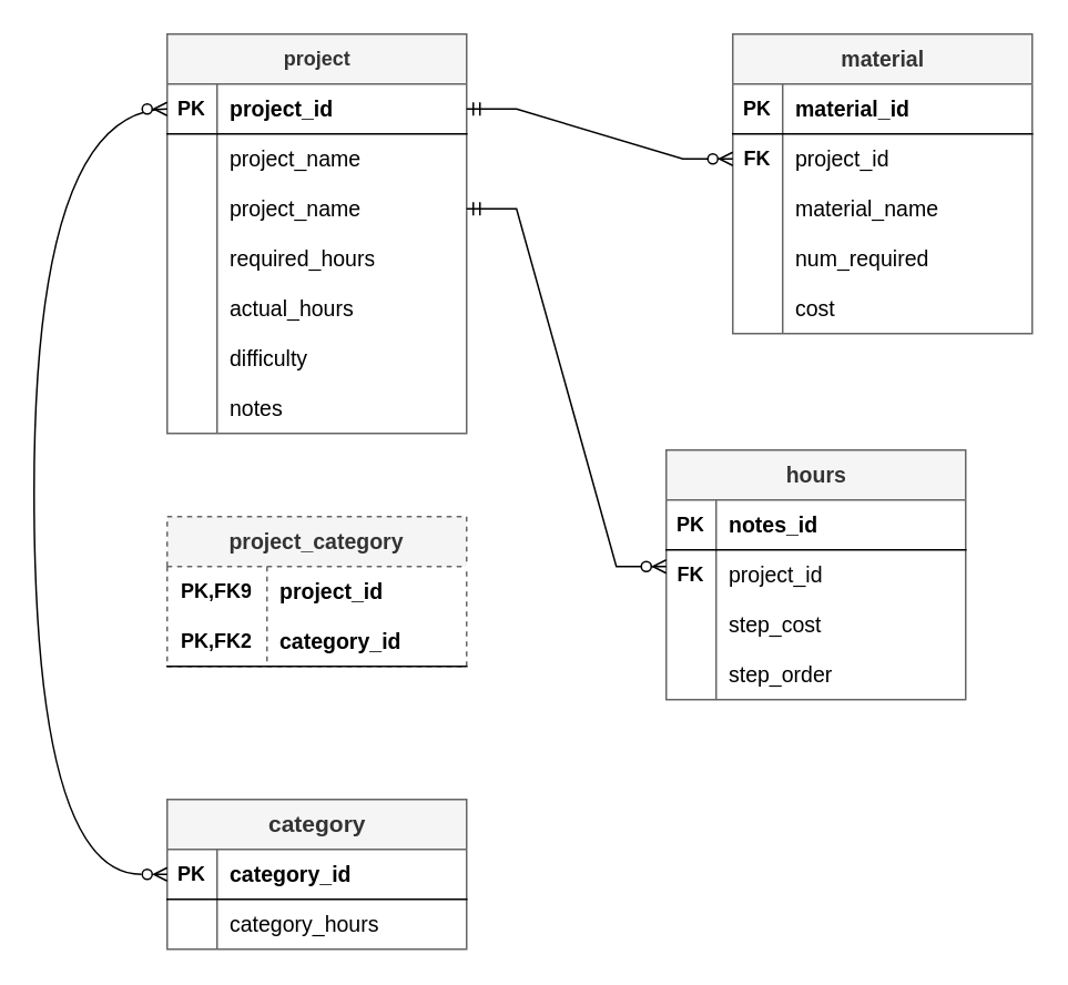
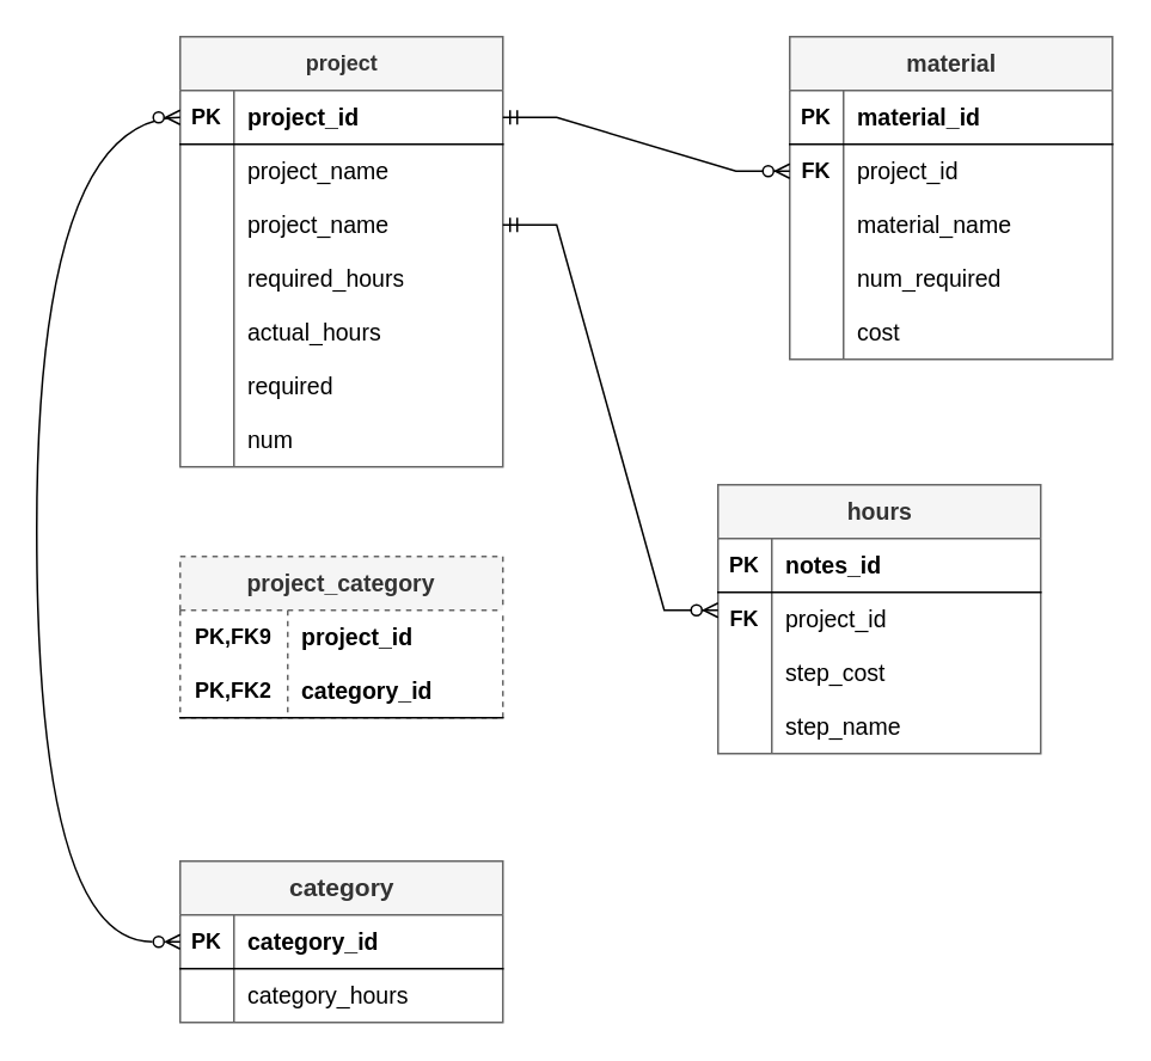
  <mxCell id="0" />
  <mxCell id="1" parent="0" />
  <mxCell id="2" value="project" style="shape=table;startSize=30;container=1;collapsible=1;childLayout=tableLayout;fixedRows=1;rowLines=0;fontStyle=1;align=center;resizeLast=1;html=1;fillColor=#f5f5f5;fontColor=#333333;strokeColor=#666666;" vertex="1" parent="1"><mxGeometry x="100" y="20" width="180" height="240" as="geometry" /></mxCell>
  <mxCell id="3" value="" style="shape=tableRow;horizontal=0;startSize=0;swimlaneHead=0;swimlaneBody=0;fillColor=none;collapsible=0;dropTarget=0;points=[[0,0.5],[1,0.5]];portConstraint=eastwest;top=0;left=0;right=0;bottom=1;" vertex="1" parent="2"><mxGeometry y="30" width="180" height="30" as="geometry" /></mxCell>
  <mxCell id="4" value="PK" style="shape=partialRectangle;connectable=0;fillColor=none;top=0;left=0;bottom=0;right=0;fontStyle=1;overflow=hidden;whiteSpace=wrap;html=1;" vertex="1" parent="3"><mxGeometry width="30" height="30" as="geometry"><mxRectangle width="30" height="30" as="alternateBounds" /></mxGeometry></mxCell>
  <mxCell id="5" value="project_id" style="shape=partialRectangle;connectable=0;fillColor=none;top=0;left=0;bottom=0;right=0;align=left;spacingLeft=6;fontStyle=1;overflow=hidden;whiteSpace=wrap;html=1;fontSize=13;" vertex="1" parent="3"><mxGeometry x="30" width="150" height="30" as="geometry"><mxRectangle width="150" height="30" as="alternateBounds" /></mxGeometry></mxCell>
  <mxCell id="6" value="" style="shape=tableRow;horizontal=0;startSize=0;swimlaneHead=0;swimlaneBody=0;fillColor=none;collapsible=0;dropTarget=0;points=[[0,0.5],[1,0.5]];portConstraint=eastwest;top=0;left=0;right=0;bottom=0;" vertex="1" parent="2"><mxGeometry y="60" width="180" height="30" as="geometry" /></mxCell>
  <mxCell id="7" value="" style="shape=partialRectangle;connectable=0;fillColor=none;top=0;left=0;bottom=0;right=0;editable=1;overflow=hidden;whiteSpace=wrap;html=1;" vertex="1" parent="6"><mxGeometry width="30" height="30" as="geometry"><mxRectangle width="30" height="30" as="alternateBounds" /></mxGeometry></mxCell>
  <mxCell id="8" value="project_name" style="shape=partialRectangle;connectable=0;fillColor=none;top=0;left=0;bottom=0;right=0;align=left;spacingLeft=6;overflow=hidden;whiteSpace=wrap;html=1;fontSize=13;" vertex="1" parent="6"><mxGeometry x="30" width="150" height="30" as="geometry"><mxRectangle width="150" height="30" as="alternateBounds" /></mxGeometry></mxCell>
  <mxCell id="9" value="" style="shape=tableRow;horizontal=0;startSize=0;swimlaneHead=0;swimlaneBody=0;fillColor=none;collapsible=0;dropTarget=0;points=[[0,0.5],[1,0.5]];portConstraint=eastwest;top=0;left=0;right=0;bottom=0;" vertex="1" parent="2"><mxGeometry y="90" width="180" height="30" as="geometry" /></mxCell>
  <mxCell id="10" value="" style="shape=partialRectangle;connectable=0;fillColor=none;top=0;left=0;bottom=0;right=0;editable=1;overflow=hidden;whiteSpace=wrap;html=1;" vertex="1" parent="9"><mxGeometry width="30" height="30" as="geometry"><mxRectangle width="30" height="30" as="alternateBounds" /></mxGeometry></mxCell>
  <mxCell id="11" value="project_name" style="shape=partialRectangle;connectable=0;fillColor=none;top=0;left=0;bottom=0;right=0;align=left;spacingLeft=6;overflow=hidden;whiteSpace=wrap;html=1;fontSize=13;" vertex="1" parent="9"><mxGeometry x="30" width="150" height="30" as="geometry"><mxRectangle width="150" height="30" as="alternateBounds" /></mxGeometry></mxCell>
  <mxCell id="12" value="" style="shape=tableRow;horizontal=0;startSize=0;swimlaneHead=0;swimlaneBody=0;fillColor=none;collapsible=0;dropTarget=0;points=[[0,0.5],[1,0.5]];portConstraint=eastwest;top=0;left=0;right=0;bottom=0;" vertex="1" parent="2"><mxGeometry y="120" width="180" height="30" as="geometry" /></mxCell>
  <mxCell id="13" value="" style="shape=partialRectangle;connectable=0;fillColor=none;top=0;left=0;bottom=0;right=0;editable=1;overflow=hidden;whiteSpace=wrap;html=1;" vertex="1" parent="12"><mxGeometry width="30" height="30" as="geometry"><mxRectangle width="30" height="30" as="alternateBounds" /></mxGeometry></mxCell>
  <mxCell id="14" value="required_hours" style="shape=partialRectangle;connectable=0;fillColor=none;top=0;left=0;bottom=0;right=0;align=left;spacingLeft=6;overflow=hidden;whiteSpace=wrap;html=1;fontSize=13;" vertex="1" parent="12"><mxGeometry x="30" width="150" height="30" as="geometry"><mxRectangle width="150" height="30" as="alternateBounds" /></mxGeometry></mxCell>
  <mxCell id="15" value="" style="shape=tableRow;horizontal=0;startSize=0;swimlaneHead=0;swimlaneBody=0;fillColor=none;collapsible=0;dropTarget=0;points=[[0,0.5],[1,0.5]];portConstraint=eastwest;top=0;left=0;right=0;bottom=0;" vertex="1" parent="2"><mxGeometry y="150" width="180" height="30" as="geometry" /></mxCell>
  <mxCell id="16" value="" style="shape=partialRectangle;connectable=0;fillColor=none;top=0;left=0;bottom=0;right=0;editable=1;overflow=hidden;whiteSpace=wrap;html=1;" vertex="1" parent="15"><mxGeometry width="30" height="30" as="geometry"><mxRectangle width="30" height="30" as="alternateBounds" /></mxGeometry></mxCell>
  <mxCell id="17" value="actual_hours" style="shape=partialRectangle;connectable=0;fillColor=none;top=0;left=0;bottom=0;right=0;align=left;spacingLeft=6;overflow=hidden;whiteSpace=wrap;html=1;fontSize=13;" vertex="1" parent="15"><mxGeometry x="30" width="150" height="30" as="geometry"><mxRectangle width="150" height="30" as="alternateBounds" /></mxGeometry></mxCell>
  <mxCell id="18" value="" style="shape=tableRow;horizontal=0;startSize=0;swimlaneHead=0;swimlaneBody=0;fillColor=none;collapsible=0;dropTarget=0;points=[[0,0.5],[1,0.5]];portConstraint=eastwest;top=0;left=0;right=0;bottom=0;" vertex="1" parent="2"><mxGeometry y="180" width="180" height="30" as="geometry" /></mxCell>
  <mxCell id="19" value="" style="shape=partialRectangle;connectable=0;fillColor=none;top=0;left=0;bottom=0;right=0;editable=1;overflow=hidden;whiteSpace=wrap;html=1;" vertex="1" parent="18"><mxGeometry width="30" height="30" as="geometry"><mxRectangle width="30" height="30" as="alternateBounds" /></mxGeometry></mxCell>
- <mxCell id="20" value="difficulty" style="shape=partialRectangle;connectable=0;fillColor=none;top=0;left=0;bottom=0;right=0;align=left;spacingLeft=6;overflow=hidden;whiteSpace=wrap;html=1;fontSize=13;" vertex="1" parent="18"><mxGeometry x="30" width="150" height="30" as="geometry"><mxRectangle width="150" height="30" as="alternateBounds" /></mxGeometry></mxCell>
+ <mxCell id="20" value="required" style="shape=partialRectangle;connectable=0;fillColor=none;top=0;left=0;bottom=0;right=0;align=left;spacingLeft=6;overflow=hidden;whiteSpace=wrap;html=1;fontSize=13;" vertex="1" parent="18"><mxGeometry x="30" width="150" height="30" as="geometry"><mxRectangle width="150" height="30" as="alternateBounds" /></mxGeometry></mxCell>
  <mxCell id="21" value="" style="shape=tableRow;horizontal=0;startSize=0;swimlaneHead=0;swimlaneBody=0;fillColor=none;collapsible=0;dropTarget=0;points=[[0,0.5],[1,0.5]];portConstraint=eastwest;top=0;left=0;right=0;bottom=0;" vertex="1" parent="2"><mxGeometry y="210" width="180" height="30" as="geometry" /></mxCell>
  <mxCell id="22" value="" style="shape=partialRectangle;connectable=0;fillColor=none;top=0;left=0;bottom=0;right=0;editable=1;overflow=hidden;whiteSpace=wrap;html=1;" vertex="1" parent="21"><mxGeometry width="30" height="30" as="geometry"><mxRectangle width="30" height="30" as="alternateBounds" /></mxGeometry></mxCell>
- <mxCell id="23" value="notes" style="shape=partialRectangle;connectable=0;fillColor=none;top=0;left=0;bottom=0;right=0;align=left;spacingLeft=6;overflow=hidden;whiteSpace=wrap;html=1;fontSize=13;" vertex="1" parent="21"><mxGeometry x="30" width="150" height="30" as="geometry"><mxRectangle width="150" height="30" as="alternateBounds" /></mxGeometry></mxCell>
+ <mxCell id="23" value="num" style="shape=partialRectangle;connectable=0;fillColor=none;top=0;left=0;bottom=0;right=0;align=left;spacingLeft=6;overflow=hidden;whiteSpace=wrap;html=1;fontSize=13;" vertex="1" parent="21"><mxGeometry x="30" width="150" height="30" as="geometry"><mxRectangle width="150" height="30" as="alternateBounds" /></mxGeometry></mxCell>
  <mxCell id="24" value="material" style="shape=table;startSize=30;container=1;collapsible=1;childLayout=tableLayout;fixedRows=1;rowLines=0;fontStyle=1;align=center;resizeLast=1;html=1;fillColor=#f5f5f5;fontColor=#333333;strokeColor=#666666;fontSize=13;" vertex="1" parent="1"><mxGeometry x="440" y="20" width="180" height="180" as="geometry" /></mxCell>
  <mxCell id="25" value="" style="shape=tableRow;horizontal=0;startSize=0;swimlaneHead=0;swimlaneBody=0;fillColor=none;collapsible=0;dropTarget=0;points=[[0,0.5],[1,0.5]];portConstraint=eastwest;top=0;left=0;right=0;bottom=1;" vertex="1" parent="24"><mxGeometry y="30" width="180" height="30" as="geometry" /></mxCell>
  <mxCell id="26" value="PK" style="shape=partialRectangle;connectable=0;fillColor=none;top=0;left=0;bottom=0;right=0;fontStyle=1;overflow=hidden;whiteSpace=wrap;html=1;" vertex="1" parent="25"><mxGeometry width="30" height="30" as="geometry"><mxRectangle width="30" height="30" as="alternateBounds" /></mxGeometry></mxCell>
  <mxCell id="27" value="material_id" style="shape=partialRectangle;connectable=0;fillColor=none;top=0;left=0;bottom=0;right=0;align=left;spacingLeft=6;fontStyle=1;overflow=hidden;whiteSpace=wrap;html=1;fontSize=13;" vertex="1" parent="25"><mxGeometry x="30" width="150" height="30" as="geometry"><mxRectangle width="150" height="30" as="alternateBounds" /></mxGeometry></mxCell>
  <mxCell id="28" value="" style="shape=tableRow;horizontal=0;startSize=0;swimlaneHead=0;swimlaneBody=0;fillColor=none;collapsible=0;dropTarget=0;points=[[0,0.5],[1,0.5]];portConstraint=eastwest;top=0;left=0;right=0;bottom=0;" vertex="1" parent="24"><mxGeometry y="60" width="180" height="30" as="geometry" /></mxCell>
  <mxCell id="29" value="&lt;b&gt;FK&lt;/b&gt;" style="shape=partialRectangle;connectable=0;fillColor=none;top=0;left=0;bottom=0;right=0;editable=1;overflow=hidden;whiteSpace=wrap;html=1;" vertex="1" parent="28"><mxGeometry width="30" height="30" as="geometry"><mxRectangle width="30" height="30" as="alternateBounds" /></mxGeometry></mxCell>
  <mxCell id="30" value="project_id" style="shape=partialRectangle;connectable=0;fillColor=none;top=0;left=0;bottom=0;right=0;align=left;spacingLeft=6;overflow=hidden;whiteSpace=wrap;html=1;fontSize=13;" vertex="1" parent="28"><mxGeometry x="30" width="150" height="30" as="geometry"><mxRectangle width="150" height="30" as="alternateBounds" /></mxGeometry></mxCell>
  <mxCell id="31" value="" style="shape=tableRow;horizontal=0;startSize=0;swimlaneHead=0;swimlaneBody=0;fillColor=none;collapsible=0;dropTarget=0;points=[[0,0.5],[1,0.5]];portConstraint=eastwest;top=0;left=0;right=0;bottom=0;" vertex="1" parent="24"><mxGeometry y="90" width="180" height="30" as="geometry" /></mxCell>
  <mxCell id="32" value="" style="shape=partialRectangle;connectable=0;fillColor=none;top=0;left=0;bottom=0;right=0;editable=1;overflow=hidden;whiteSpace=wrap;html=1;" vertex="1" parent="31"><mxGeometry width="30" height="30" as="geometry"><mxRectangle width="30" height="30" as="alternateBounds" /></mxGeometry></mxCell>
  <mxCell id="33" value="material_name" style="shape=partialRectangle;connectable=0;fillColor=none;top=0;left=0;bottom=0;right=0;align=left;spacingLeft=6;overflow=hidden;whiteSpace=wrap;html=1;fontSize=13;" vertex="1" parent="31"><mxGeometry x="30" width="150" height="30" as="geometry"><mxRectangle width="150" height="30" as="alternateBounds" /></mxGeometry></mxCell>
  <mxCell id="34" value="" style="shape=tableRow;horizontal=0;startSize=0;swimlaneHead=0;swimlaneBody=0;fillColor=none;collapsible=0;dropTarget=0;points=[[0,0.5],[1,0.5]];portConstraint=eastwest;top=0;left=0;right=0;bottom=0;" vertex="1" parent="24"><mxGeometry y="120" width="180" height="30" as="geometry" /></mxCell>
  <mxCell id="35" value="" style="shape=partialRectangle;connectable=0;fillColor=none;top=0;left=0;bottom=0;right=0;editable=1;overflow=hidden;whiteSpace=wrap;html=1;" vertex="1" parent="34"><mxGeometry width="30" height="30" as="geometry"><mxRectangle width="30" height="30" as="alternateBounds" /></mxGeometry></mxCell>
  <mxCell id="36" value="num_required" style="shape=partialRectangle;connectable=0;fillColor=none;top=0;left=0;bottom=0;right=0;align=left;spacingLeft=6;overflow=hidden;whiteSpace=wrap;html=1;fontSize=13;" vertex="1" parent="34"><mxGeometry x="30" width="150" height="30" as="geometry"><mxRectangle width="150" height="30" as="alternateBounds" /></mxGeometry></mxCell>
  <mxCell id="37" value="" style="shape=tableRow;horizontal=0;startSize=0;swimlaneHead=0;swimlaneBody=0;fillColor=none;collapsible=0;dropTarget=0;points=[[0,0.5],[1,0.5]];portConstraint=eastwest;top=0;left=0;right=0;bottom=0;" vertex="1" parent="24"><mxGeometry y="150" width="180" height="30" as="geometry" /></mxCell>
  <mxCell id="38" value="" style="shape=partialRectangle;connectable=0;fillColor=none;top=0;left=0;bottom=0;right=0;editable=1;overflow=hidden;whiteSpace=wrap;html=1;" vertex="1" parent="37"><mxGeometry width="30" height="30" as="geometry"><mxRectangle width="30" height="30" as="alternateBounds" /></mxGeometry></mxCell>
  <mxCell id="39" value="cost" style="shape=partialRectangle;connectable=0;fillColor=none;top=0;left=0;bottom=0;right=0;align=left;spacingLeft=6;overflow=hidden;whiteSpace=wrap;html=1;fontSize=13;" vertex="1" parent="37"><mxGeometry x="30" width="150" height="30" as="geometry"><mxRectangle width="150" height="30" as="alternateBounds" /></mxGeometry></mxCell>
  <mxCell id="40" value="hours" style="shape=table;startSize=30;container=1;collapsible=1;childLayout=tableLayout;fixedRows=1;rowLines=0;fontStyle=1;align=center;resizeLast=1;html=1;fillColor=#f5f5f5;fontColor=#333333;strokeColor=#666666;fontSize=13;" vertex="1" parent="1"><mxGeometry x="400" y="270" width="180" height="150" as="geometry" /></mxCell>
  <mxCell id="41" value="" style="shape=tableRow;horizontal=0;startSize=0;swimlaneHead=0;swimlaneBody=0;fillColor=none;collapsible=0;dropTarget=0;points=[[0,0.5],[1,0.5]];portConstraint=eastwest;top=0;left=0;right=0;bottom=1;" vertex="1" parent="40"><mxGeometry y="30" width="180" height="30" as="geometry" /></mxCell>
  <mxCell id="42" value="PK" style="shape=partialRectangle;connectable=0;fillColor=none;top=0;left=0;bottom=0;right=0;fontStyle=1;overflow=hidden;whiteSpace=wrap;html=1;" vertex="1" parent="41"><mxGeometry width="30" height="30" as="geometry"><mxRectangle width="30" height="30" as="alternateBounds" /></mxGeometry></mxCell>
  <mxCell id="43" value="notes_id" style="shape=partialRectangle;connectable=0;fillColor=none;top=0;left=0;bottom=0;right=0;align=left;spacingLeft=6;fontStyle=1;overflow=hidden;whiteSpace=wrap;html=1;fontSize=13;" vertex="1" parent="41"><mxGeometry x="30" width="150" height="30" as="geometry"><mxRectangle width="150" height="30" as="alternateBounds" /></mxGeometry></mxCell>
  <mxCell id="44" value="" style="shape=tableRow;horizontal=0;startSize=0;swimlaneHead=0;swimlaneBody=0;fillColor=none;collapsible=0;dropTarget=0;points=[[0,0.5],[1,0.5]];portConstraint=eastwest;top=0;left=0;right=0;bottom=0;" vertex="1" parent="40"><mxGeometry y="60" width="180" height="30" as="geometry" /></mxCell>
  <mxCell id="45" value="&lt;b&gt;FK&lt;/b&gt;" style="shape=partialRectangle;connectable=0;fillColor=none;top=0;left=0;bottom=0;right=0;editable=1;overflow=hidden;whiteSpace=wrap;html=1;" vertex="1" parent="44"><mxGeometry width="30" height="30" as="geometry"><mxRectangle width="30" height="30" as="alternateBounds" /></mxGeometry></mxCell>
  <mxCell id="46" value="project_id" style="shape=partialRectangle;connectable=0;fillColor=none;top=0;left=0;bottom=0;right=0;align=left;spacingLeft=6;overflow=hidden;whiteSpace=wrap;html=1;fontSize=13;" vertex="1" parent="44"><mxGeometry x="30" width="150" height="30" as="geometry"><mxRectangle width="150" height="30" as="alternateBounds" /></mxGeometry></mxCell>
  <mxCell id="47" value="" style="shape=tableRow;horizontal=0;startSize=0;swimlaneHead=0;swimlaneBody=0;fillColor=none;collapsible=0;dropTarget=0;points=[[0,0.5],[1,0.5]];portConstraint=eastwest;top=0;left=0;right=0;bottom=0;" vertex="1" parent="40"><mxGeometry y="90" width="180" height="30" as="geometry" /></mxCell>
  <mxCell id="48" value="" style="shape=partialRectangle;connectable=0;fillColor=none;top=0;left=0;bottom=0;right=0;editable=1;overflow=hidden;whiteSpace=wrap;html=1;" vertex="1" parent="47"><mxGeometry width="30" height="30" as="geometry"><mxRectangle width="30" height="30" as="alternateBounds" /></mxGeometry></mxCell>
  <mxCell id="49" value="step_cost" style="shape=partialRectangle;connectable=0;fillColor=none;top=0;left=0;bottom=0;right=0;align=left;spacingLeft=6;overflow=hidden;whiteSpace=wrap;html=1;fontSize=13;" vertex="1" parent="47"><mxGeometry x="30" width="150" height="30" as="geometry"><mxRectangle width="150" height="30" as="alternateBounds" /></mxGeometry></mxCell>
  <mxCell id="50" value="" style="shape=tableRow;horizontal=0;startSize=0;swimlaneHead=0;swimlaneBody=0;fillColor=none;collapsible=0;dropTarget=0;points=[[0,0.5],[1,0.5]];portConstraint=eastwest;top=0;left=0;right=0;bottom=0;" vertex="1" parent="40"><mxGeometry y="120" width="180" height="30" as="geometry" /></mxCell>
  <mxCell id="51" value="" style="shape=partialRectangle;connectable=0;fillColor=none;top=0;left=0;bottom=0;right=0;editable=1;overflow=hidden;whiteSpace=wrap;html=1;" vertex="1" parent="50"><mxGeometry width="30" height="30" as="geometry"><mxRectangle width="30" height="30" as="alternateBounds" /></mxGeometry></mxCell>
- <mxCell id="52" value="step_order" style="shape=partialRectangle;connectable=0;fillColor=none;top=0;left=0;bottom=0;right=0;align=left;spacingLeft=6;overflow=hidden;whiteSpace=wrap;html=1;fontSize=13;" vertex="1" parent="50"><mxGeometry x="30" width="150" height="30" as="geometry"><mxRectangle width="150" height="30" as="alternateBounds" /></mxGeometry></mxCell>
+ <mxCell id="52" value="step_name" style="shape=partialRectangle;connectable=0;fillColor=none;top=0;left=0;bottom=0;right=0;align=left;spacingLeft=6;overflow=hidden;whiteSpace=wrap;html=1;fontSize=13;" vertex="1" parent="50"><mxGeometry x="30" width="150" height="30" as="geometry"><mxRectangle width="150" height="30" as="alternateBounds" /></mxGeometry></mxCell>
  <mxCell id="53" value="&lt;font style=&quot;font-size: 14px;&quot;&gt;category&lt;/font&gt;" style="shape=table;startSize=30;container=1;collapsible=1;childLayout=tableLayout;fixedRows=1;rowLines=0;fontStyle=1;align=center;resizeLast=1;html=1;fillColor=#f5f5f5;fontColor=#333333;strokeColor=#666666;fontSize=14;" vertex="1" parent="1"><mxGeometry x="100" y="480" width="180" height="90" as="geometry" /></mxCell>
  <mxCell id="54" value="" style="shape=tableRow;horizontal=0;startSize=0;swimlaneHead=0;swimlaneBody=0;fillColor=none;collapsible=0;dropTarget=0;points=[[0,0.5],[1,0.5]];portConstraint=eastwest;top=0;left=0;right=0;bottom=1;" vertex="1" parent="53"><mxGeometry y="30" width="180" height="30" as="geometry" /></mxCell>
  <mxCell id="55" value="PK" style="shape=partialRectangle;connectable=0;fillColor=none;top=0;left=0;bottom=0;right=0;fontStyle=1;overflow=hidden;whiteSpace=wrap;html=1;" vertex="1" parent="54"><mxGeometry width="30" height="30" as="geometry"><mxRectangle width="30" height="30" as="alternateBounds" /></mxGeometry></mxCell>
  <mxCell id="56" value="category_id" style="shape=partialRectangle;connectable=0;fillColor=none;top=0;left=0;bottom=0;right=0;align=left;spacingLeft=6;fontStyle=1;overflow=hidden;whiteSpace=wrap;html=1;fontSize=13;" vertex="1" parent="54"><mxGeometry x="30" width="150" height="30" as="geometry"><mxRectangle width="150" height="30" as="alternateBounds" /></mxGeometry></mxCell>
  <mxCell id="57" value="" style="shape=tableRow;horizontal=0;startSize=0;swimlaneHead=0;swimlaneBody=0;fillColor=none;collapsible=0;dropTarget=0;points=[[0,0.5],[1,0.5]];portConstraint=eastwest;top=0;left=0;right=0;bottom=0;" vertex="1" parent="53"><mxGeometry y="60" width="180" height="30" as="geometry" /></mxCell>
  <mxCell id="58" value="" style="shape=partialRectangle;connectable=0;fillColor=none;top=0;left=0;bottom=0;right=0;editable=1;overflow=hidden;whiteSpace=wrap;html=1;" vertex="1" parent="57"><mxGeometry width="30" height="30" as="geometry"><mxRectangle width="30" height="30" as="alternateBounds" /></mxGeometry></mxCell>
  <mxCell id="59" value="category_hours" style="shape=partialRectangle;connectable=0;fillColor=none;top=0;left=0;bottom=0;right=0;align=left;spacingLeft=6;overflow=hidden;whiteSpace=wrap;html=1;fontSize=13;" vertex="1" parent="57"><mxGeometry x="30" width="150" height="30" as="geometry"><mxRectangle width="150" height="30" as="alternateBounds" /></mxGeometry></mxCell>
  <mxCell id="60" value="&lt;font style=&quot;font-size: 13px;&quot;&gt;project_category&lt;/font&gt;" style="shape=table;startSize=30;container=1;collapsible=1;childLayout=tableLayout;fixedRows=1;rowLines=0;fontStyle=1;align=center;resizeLast=1;html=1;whiteSpace=wrap;fillColor=#f5f5f5;fontColor=#333333;strokeColor=#666666;fontSize=13;dashed=1;" vertex="1" parent="1"><mxGeometry x="100" y="310" width="180" height="90" as="geometry" /></mxCell>
  <mxCell id="61" value="" style="shape=tableRow;horizontal=0;startSize=0;swimlaneHead=0;swimlaneBody=0;fillColor=none;collapsible=0;dropTarget=0;points=[[0,0.5],[1,0.5]];portConstraint=eastwest;top=0;left=0;right=0;bottom=0;html=1;" vertex="1" parent="60"><mxGeometry y="30" width="180" height="30" as="geometry" /></mxCell>
  <mxCell id="62" value="PK,FK9" style="shape=partialRectangle;connectable=0;fillColor=none;top=0;left=0;bottom=0;right=0;fontStyle=1;overflow=hidden;html=1;whiteSpace=wrap;" vertex="1" parent="61"><mxGeometry width="60" height="30" as="geometry"><mxRectangle width="60" height="30" as="alternateBounds" /></mxGeometry></mxCell>
  <mxCell id="63" value="project_id" style="shape=partialRectangle;connectable=0;fillColor=none;top=0;left=0;bottom=0;right=0;align=left;spacingLeft=6;fontStyle=1;overflow=hidden;html=1;whiteSpace=wrap;strokeColor=default;fontSize=13;" vertex="1" parent="61"><mxGeometry x="60" width="120" height="30" as="geometry"><mxRectangle width="120" height="30" as="alternateBounds" /></mxGeometry></mxCell>
  <mxCell id="64" value="" style="shape=tableRow;horizontal=0;startSize=0;swimlaneHead=0;swimlaneBody=0;fillColor=none;collapsible=0;dropTarget=0;points=[[0,0.5],[1,0.5]];portConstraint=eastwest;top=0;left=0;right=0;bottom=1;html=1;" vertex="1" parent="60"><mxGeometry y="60" width="180" height="30" as="geometry" /></mxCell>
  <mxCell id="65" value="PK,FK2" style="shape=partialRectangle;connectable=0;fillColor=none;top=0;left=0;bottom=0;right=0;fontStyle=1;overflow=hidden;html=1;whiteSpace=wrap;" vertex="1" parent="64"><mxGeometry width="60" height="30" as="geometry"><mxRectangle width="60" height="30" as="alternateBounds" /></mxGeometry></mxCell>
  <mxCell id="66" value="category_id" style="shape=partialRectangle;connectable=0;fillColor=none;top=0;left=0;bottom=0;right=0;align=left;spacingLeft=6;fontStyle=1;overflow=hidden;html=1;whiteSpace=wrap;fontSize=13;" vertex="1" parent="64"><mxGeometry x="60" width="120" height="30" as="geometry"><mxRectangle width="120" height="30" as="alternateBounds" /></mxGeometry></mxCell>
  <mxCell id="67" value="" style="edgeStyle=entityRelationEdgeStyle;fontSize=12;html=1;endArrow=ERzeroToMany;startArrow=ERmandOne;rounded=0;exitX=1;exitY=0.5;exitDx=0;exitDy=0;entryX=0;entryY=0.5;entryDx=0;entryDy=0;" edge="1" parent="1" source="3" target="28"><mxGeometry width="100" height="100" relative="1" as="geometry"><mxPoint x="300" y="190" as="sourcePoint" /><mxPoint x="400" y="90" as="targetPoint" /></mxGeometry></mxCell>
  <mxCell id="68" value="" style="edgeStyle=entityRelationEdgeStyle;fontSize=12;html=1;endArrow=ERzeroToMany;startArrow=ERmandOne;rounded=0;exitX=1;exitY=0.5;exitDx=0;exitDy=0;" edge="1" parent="1" source="9"><mxGeometry width="100" height="100" relative="1" as="geometry"><mxPoint x="300" y="440" as="sourcePoint" /><mxPoint x="400" y="340" as="targetPoint" /></mxGeometry></mxCell>
  <mxCell id="69" value="" style="edgeStyle=orthogonalEdgeStyle;fontSize=12;html=1;endArrow=ERzeroToMany;endFill=1;rounded=0;startArrow=ERzeroToMany;startFill=0;curved=1;entryX=0;entryY=0.5;entryDx=0;entryDy=0;exitX=0;exitY=0.5;exitDx=0;exitDy=0;" edge="1" parent="1" source="54" target="3"><mxGeometry width="100" height="100" relative="1" as="geometry"><mxPoint x="70" y="490" as="sourcePoint" /><mxPoint x="50" y="50" as="targetPoint" /><Array as="points"><mxPoint x="20" y="525" /><mxPoint x="20" y="65" /></Array></mxGeometry></mxCell>
